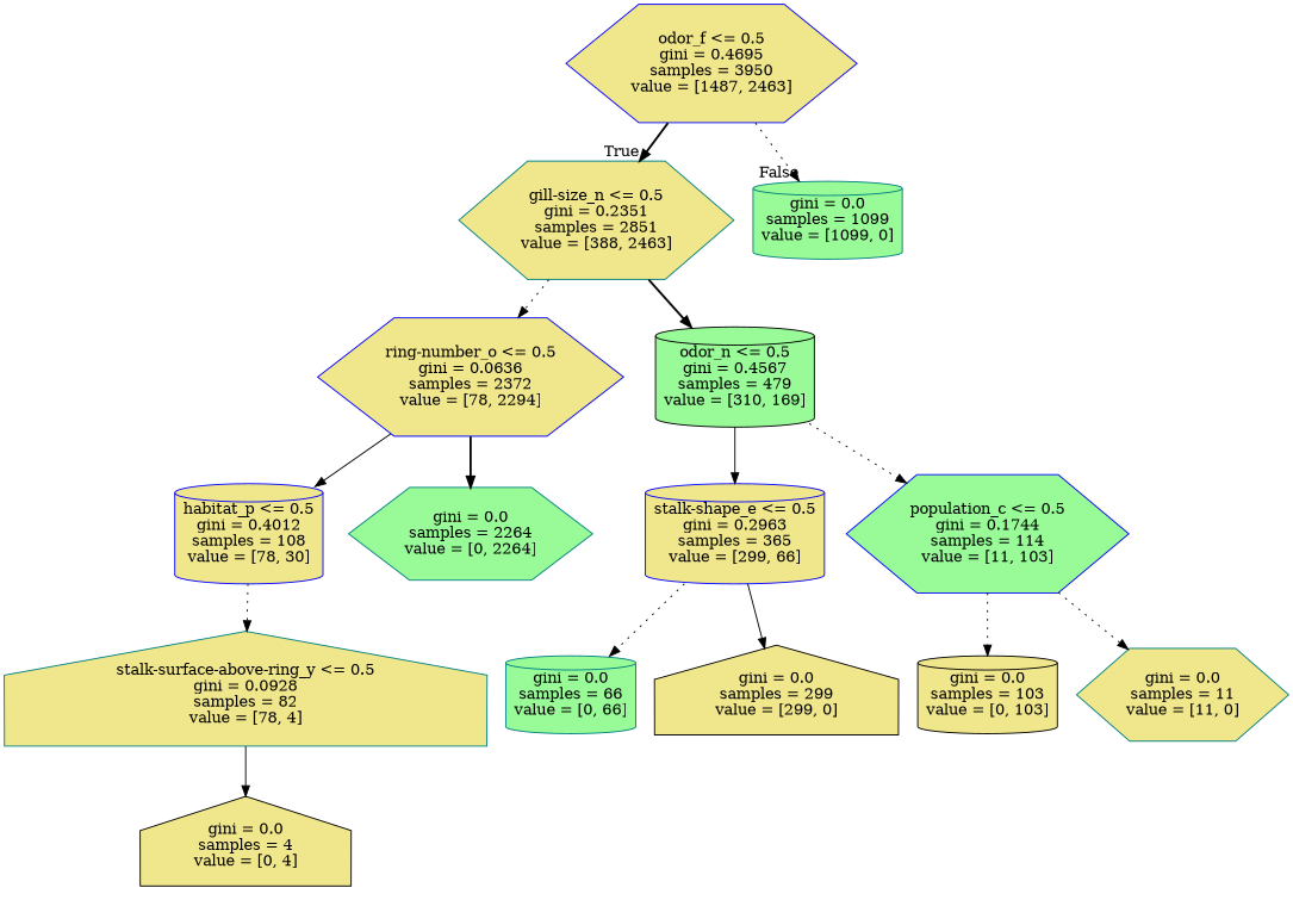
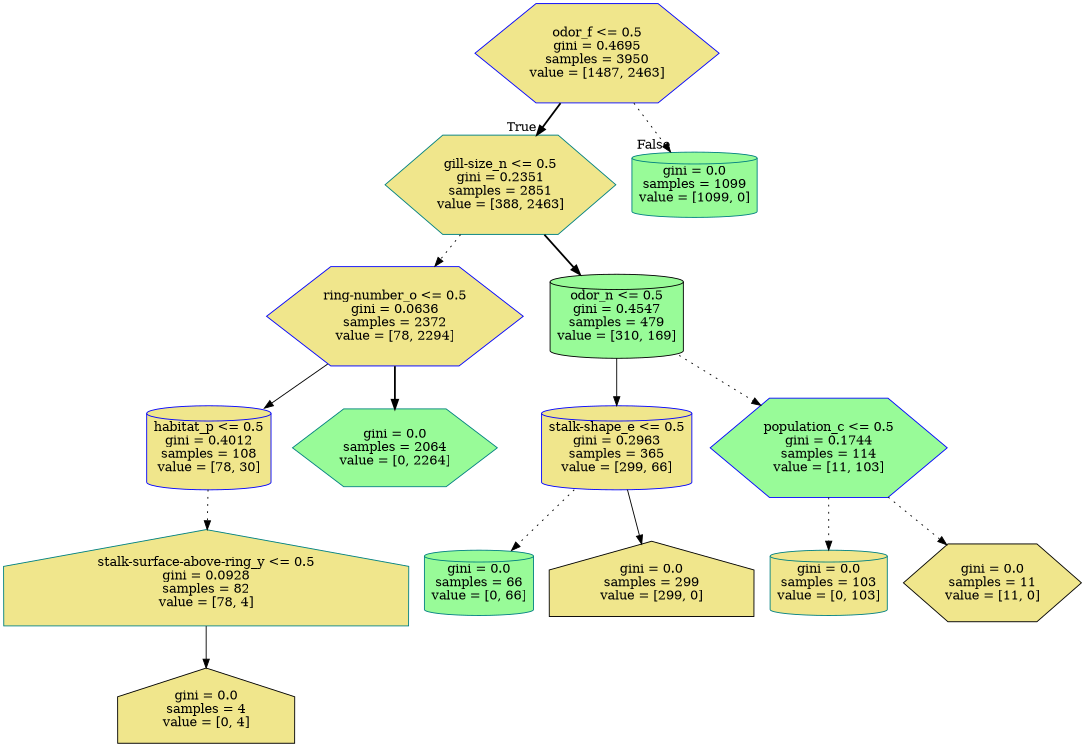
  digraph {
    node [color=teal fillcolor=khaki shape=hexagon style=filled]
    edge [style=dotted]
    n1 [color=blue label="odor_f <= 0.5\ngini = 0.4695\nsamples = 3950\nvalue = [1487, 2463]"]
    n2 [label="gill-size_n <= 0.5\ngini = 0.2351\nsamples = 2851\nvalue = [388, 2463]"]
    n3 [fillcolor=palegreen label="gini = 0.0\nsamples = 1099\nvalue = [1099, 0]" shape=cylinder]
    n4 [color=blue label="ring-number_o <= 0.5\ngini = 0.0636\nsamples = 2372\nvalue = [78, 2294]"]
-   n5 [color=black fillcolor=palegreen label="odor_n <= 0.5\ngini = 0.4567\nsamples = 479\nvalue = [310, 169]" shape=cylinder]
+   n5 [color=black fillcolor=palegreen label="odor_n <= 0.5\ngini = 0.4547\nsamples = 479\nvalue = [310, 169]" shape=cylinder]
    n6 [color=blue label="habitat_p <= 0.5\ngini = 0.4012\nsamples = 108\nvalue = [78, 30]" shape=cylinder]
-   n7 [fillcolor=palegreen label="gini = 0.0\nsamples = 2264\nvalue = [0, 2264]"]
+   n7 [fillcolor=palegreen label="gini = 0.0\nsamples = 2064\nvalue = [0, 2264]"]
    n8 [color=blue label="stalk-shape_e <= 0.5\ngini = 0.2963\nsamples = 365\nvalue = [299, 66]" shape=cylinder]
    n9 [color=blue fillcolor=palegreen label="population_c <= 0.5\ngini = 0.1744\nsamples = 114\nvalue = [11, 103]"]
    n10 [label="stalk-surface-above-ring_y <= 0.5\ngini = 0.0928\nsamples = 82\nvalue = [78, 4]" shape=house]
    n11 [color=black label="gini = 0.0\nsamples = 4\nvalue = [0, 4]" shape=house]
    n12 [fillcolor=palegreen label="gini = 0.0\nsamples = 66\nvalue = [0, 66]" shape=cylinder]
    n13 [color=black label="gini = 0.0\nsamples = 299\nvalue = [299, 0]" shape=house]
-   n14 [color=black label="gini = 0.0\nsamples = 103\nvalue = [0, 103]" shape=cylinder]
-   n15 [label="gini = 0.0\nsamples = 11\nvalue = [11, 0]"]
+   n14 [label="gini = 0.0\nsamples = 103\nvalue = [0, 103]" shape=cylinder]
+   n15 [color=black label="gini = 0.0\nsamples = 11\nvalue = [11, 0]"]
    n1 -> n2 [headlabel=True labelangle=45 labeldistance=2.5 style=bold]
    n1 -> n3 [headlabel=False labelangle=-45 labeldistance=2.5]
    n2 -> n4
    n2 -> n5 [style=bold]
    n4 -> n6 [style=solid]
    n4 -> n7 [style=bold]
    n5 -> n8 [style=solid]
    n5 -> n9
    n6 -> n10
    n8 -> n12
    n8 -> n13 [style=solid]
    n9 -> n14
    n9 -> n15
    n10 -> n11 [style=solid]
  }
